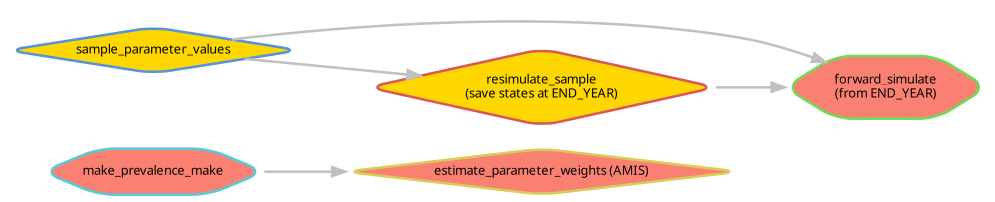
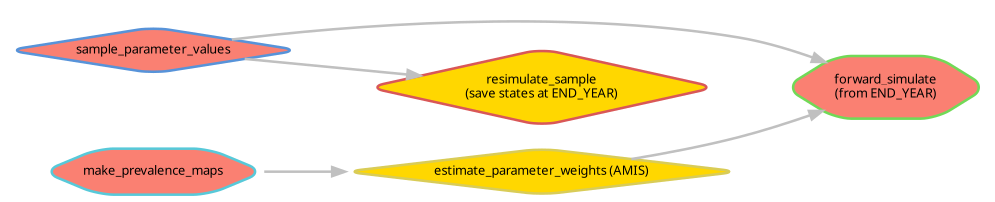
  digraph {
    bgcolor=white
    rankdir=LR
    node [fillcolor=salmon fontname=sans fontsize=10 penwidth=2 shape=diamond style="rounded,filled"]
    edge [color=grey penwidth=2]
    n1 [color="0.30 0.6 0.85" label="forward_simulate\n(from END_YEAR)" shape=hexagon]
-   n2 [color="0.59 0.6 0.85" fillcolor=gold label=sample_parameter_values]
+   n2 [color="0.59 0.6 0.85" label=sample_parameter_values]
    n3 [color="0.00 0.6 0.85" fillcolor=gold label="resimulate_sample\n(save states at END_YEAR)"]
-   n4 [color="0.15 0.6 0.85" label="estimate_parameter_weights (AMIS)"]
-   n5 [color="0.52 0.6 0.85" label=make_prevalence_make shape=hexagon]
+   n4 [color="0.15 0.6 0.85" fillcolor=gold label="estimate_parameter_weights (AMIS)"]
+   n5 [color="0.52 0.6 0.85" label=make_prevalence_maps shape=hexagon]
    n2 -> n1
    n2 -> n3
-   n3 -> n1
+   n4 -> n1
    n5 -> n4
  }
